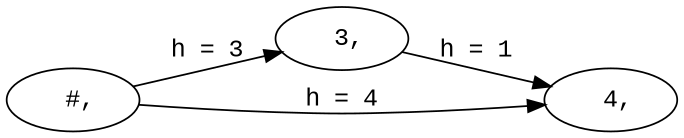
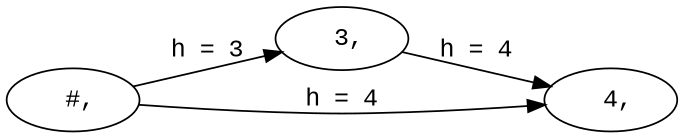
  digraph {
    fontname="Liberation Mono"
    rankdir=LR
    node [fontname="Liberation Mono"]
    edge [fontname="Liberation Mono"]
    n1 [label="  #, "]
    n2 [label="  3, "]
    n3 [label="  4, "]
    n1 -> n2 [label="h = 3"]
    n1 -> n3 [label="h = 4"]
-   n2 -> n3 [label="h = 1"]
+   n2 -> n3 [label="h = 4"]
  }
